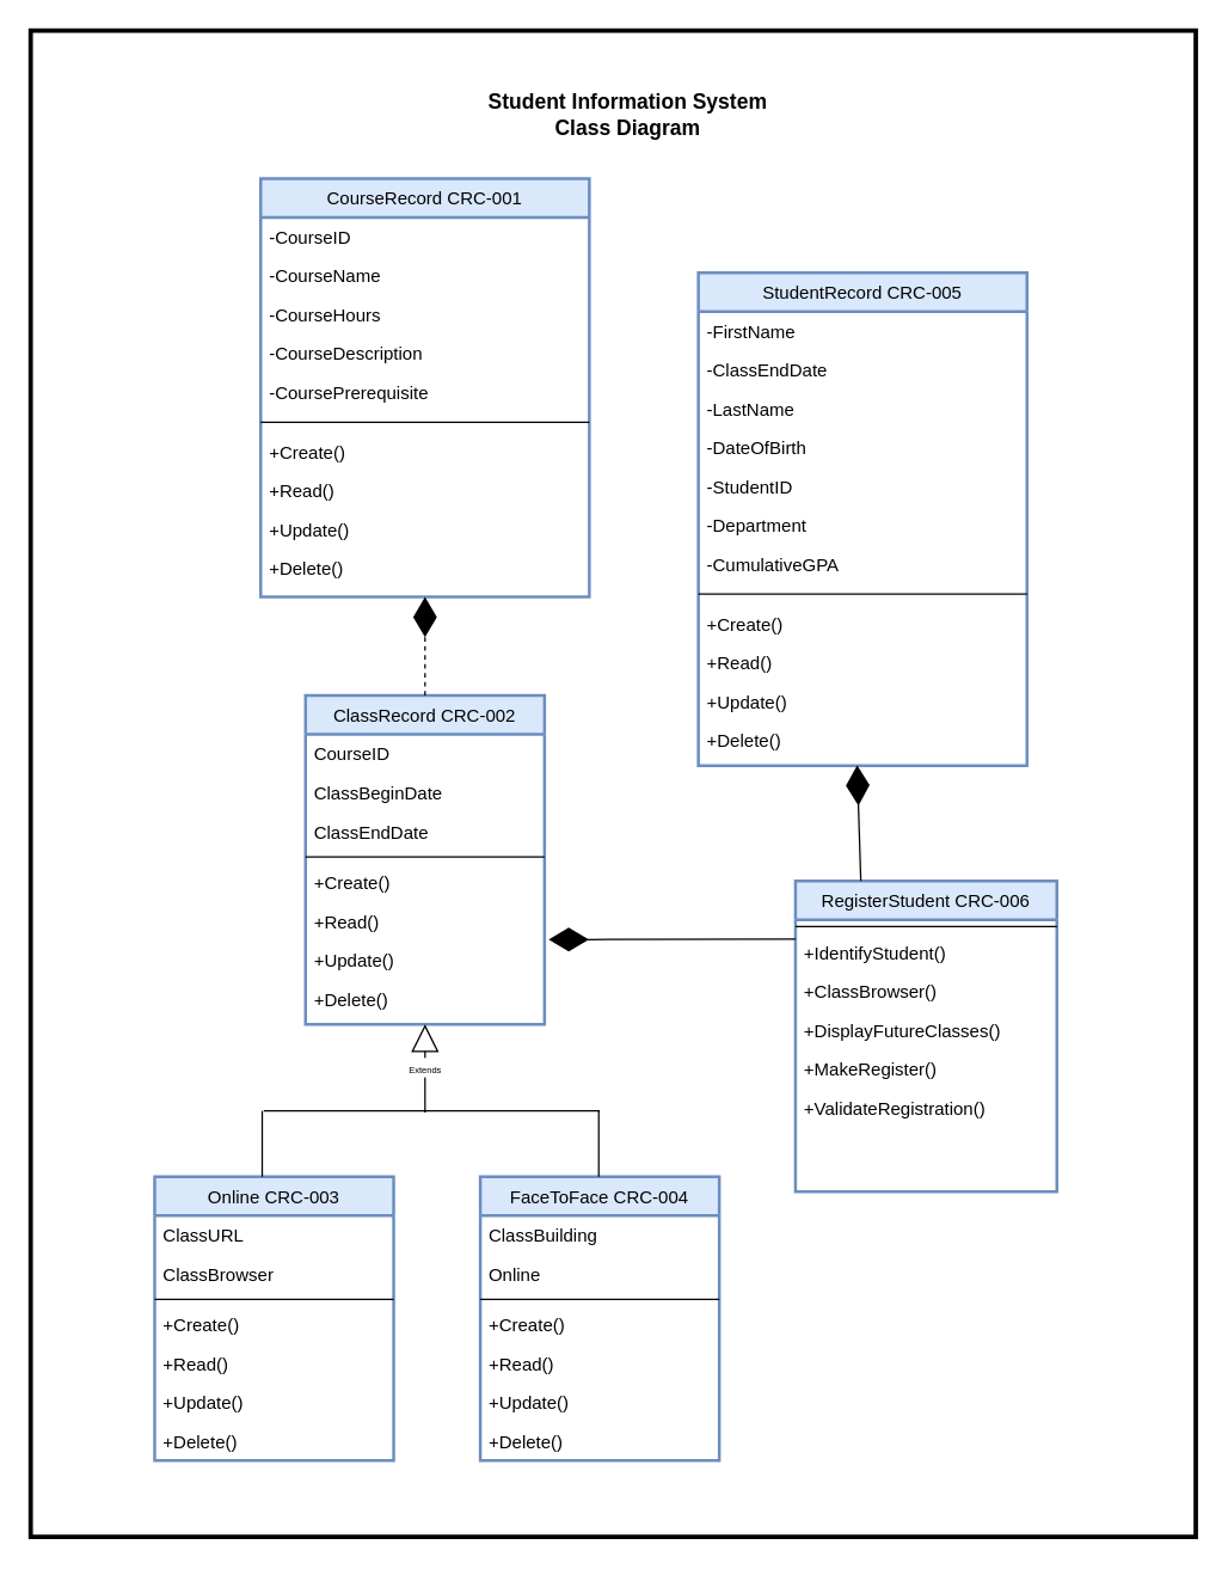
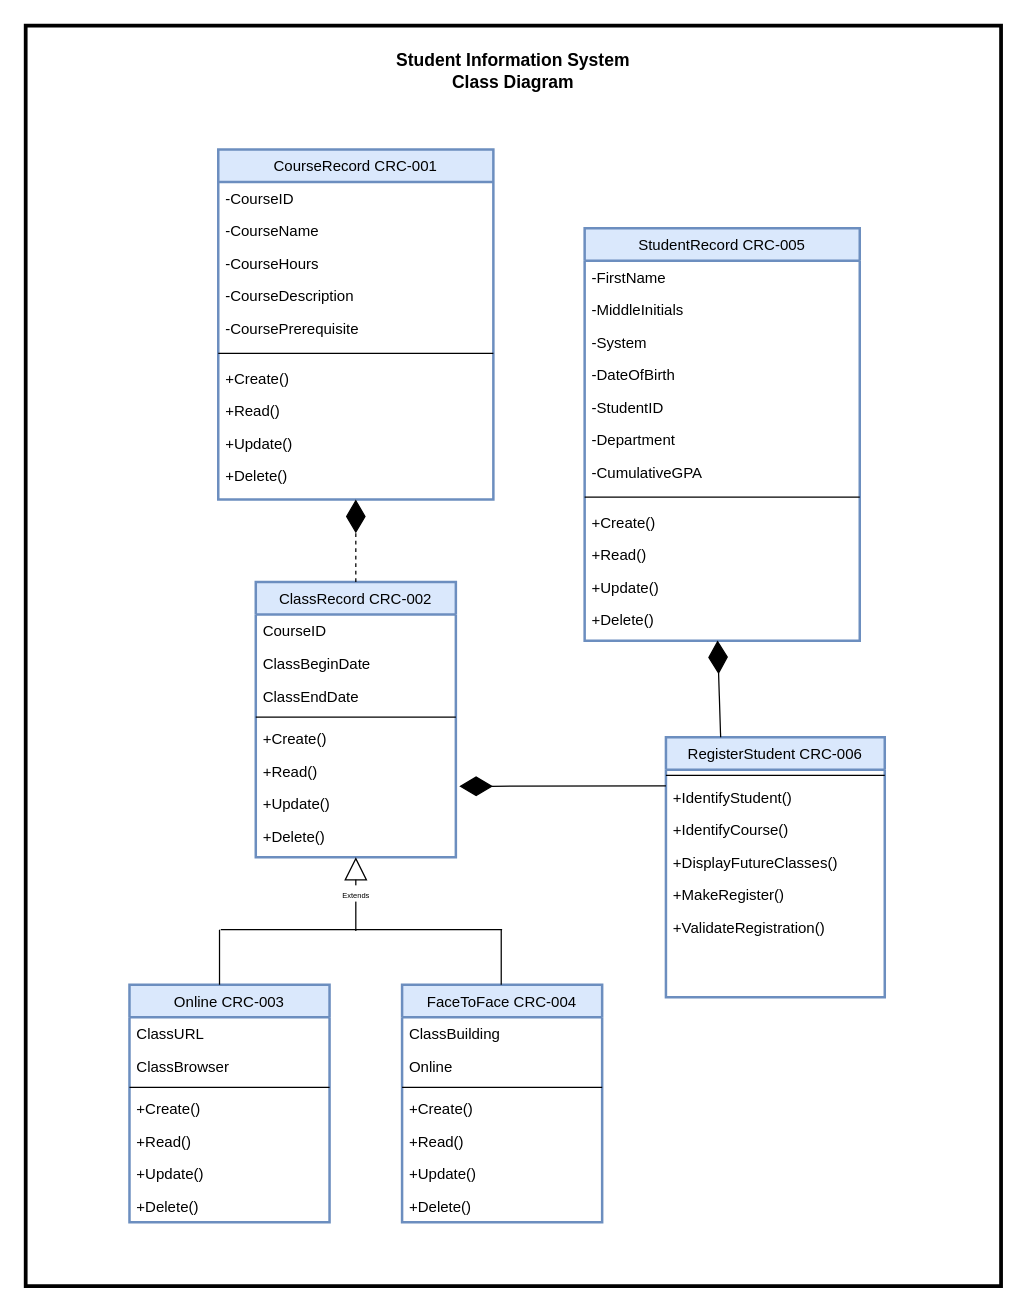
  <mxCell id="0" />
  <mxCell id="1" parent="0" />
  <mxCell id="2" value="ClassRecord CRC-002" style="swimlane;fontStyle=0;align=center;verticalAlign=top;childLayout=stackLayout;horizontal=1;startSize=26;horizontalStack=0;resizeParent=1;resizeLast=0;collapsible=1;marginBottom=0;rounded=0;shadow=0;strokeWidth=2;fillColor=#dae8fc;strokeColor=#6c8ebf;" vertex="1" parent="1"><mxGeometry x="204" y="465" width="160" height="220" as="geometry"><mxRectangle x="230" y="140" width="160" height="26" as="alternateBounds" /></mxGeometry></mxCell>
  <mxCell id="3" value="CourseID" style="text;align=left;verticalAlign=top;spacingLeft=4;spacingRight=4;overflow=hidden;rotatable=0;points=[[0,0.5],[1,0.5]];portConstraint=eastwest;" vertex="1" parent="2"><mxGeometry y="26" width="160" height="26" as="geometry" /></mxCell>
  <mxCell id="4" value="ClassBeginDate" style="text;align=left;verticalAlign=top;spacingLeft=4;spacingRight=4;overflow=hidden;rotatable=0;points=[[0,0.5],[1,0.5]];portConstraint=eastwest;rounded=0;shadow=0;html=0;" vertex="1" parent="2"><mxGeometry y="52" width="160" height="26" as="geometry" /></mxCell>
  <mxCell id="5" value="ClassEndDate" style="text;align=left;verticalAlign=top;spacingLeft=4;spacingRight=4;overflow=hidden;rotatable=0;points=[[0,0.5],[1,0.5]];portConstraint=eastwest;rounded=0;shadow=0;html=0;" vertex="1" parent="2"><mxGeometry y="78" width="160" height="26" as="geometry" /></mxCell>
  <mxCell id="6" value="" style="line;html=1;strokeWidth=1;align=left;verticalAlign=middle;spacingTop=-1;spacingLeft=3;spacingRight=3;rotatable=0;labelPosition=right;points=[];portConstraint=eastwest;" vertex="1" parent="2"><mxGeometry y="104" width="160" height="8" as="geometry" /></mxCell>
  <mxCell id="7" value="+Create()" style="text;align=left;verticalAlign=top;spacingLeft=4;spacingRight=4;overflow=hidden;rotatable=0;points=[[0,0.5],[1,0.5]];portConstraint=eastwest;" vertex="1" parent="2"><mxGeometry y="112" width="160" height="26" as="geometry" /></mxCell>
  <mxCell id="8" value="+Read()" style="text;align=left;verticalAlign=top;spacingLeft=4;spacingRight=4;overflow=hidden;rotatable=0;points=[[0,0.5],[1,0.5]];portConstraint=eastwest;" vertex="1" parent="2"><mxGeometry y="138" width="160" height="26" as="geometry" /></mxCell>
  <mxCell id="9" value="+Update()" style="text;align=left;verticalAlign=top;spacingLeft=4;spacingRight=4;overflow=hidden;rotatable=0;points=[[0,0.5],[1,0.5]];portConstraint=eastwest;" vertex="1" parent="2"><mxGeometry y="164" width="160" height="26" as="geometry" /></mxCell>
  <mxCell id="10" value="+Delete()" style="text;align=left;verticalAlign=top;spacingLeft=4;spacingRight=4;overflow=hidden;rotatable=0;points=[[0,0.5],[1,0.5]];portConstraint=eastwest;" vertex="1" parent="2"><mxGeometry y="190" width="160" height="26" as="geometry" /></mxCell>
  <mxCell id="11" value="CourseRecord CRC-001" style="swimlane;fontStyle=0;align=center;verticalAlign=top;childLayout=stackLayout;horizontal=1;startSize=26;horizontalStack=0;resizeParent=1;resizeLast=0;collapsible=1;marginBottom=0;rounded=0;shadow=0;strokeWidth=2;fillColor=#dae8fc;strokeColor=#6c8ebf;" vertex="1" parent="1"><mxGeometry x="174" y="119" width="220" height="280" as="geometry"><mxRectangle x="230" y="140" width="160" height="26" as="alternateBounds" /></mxGeometry></mxCell>
  <mxCell id="12" value="-CourseID" style="text;align=left;verticalAlign=top;spacingLeft=4;spacingRight=4;overflow=hidden;rotatable=0;points=[[0,0.5],[1,0.5]];portConstraint=eastwest;" vertex="1" parent="11"><mxGeometry y="26" width="220" height="26" as="geometry" /></mxCell>
  <mxCell id="13" value="-CourseName" style="text;align=left;verticalAlign=top;spacingLeft=4;spacingRight=4;overflow=hidden;rotatable=0;points=[[0,0.5],[1,0.5]];portConstraint=eastwest;rounded=0;shadow=0;html=0;" vertex="1" parent="11"><mxGeometry y="52" width="220" height="26" as="geometry" /></mxCell>
  <mxCell id="14" value="-CourseHours" style="text;align=left;verticalAlign=top;spacingLeft=4;spacingRight=4;overflow=hidden;rotatable=0;points=[[0,0.5],[1,0.5]];portConstraint=eastwest;rounded=0;shadow=0;html=0;" vertex="1" parent="11"><mxGeometry y="78" width="220" height="26" as="geometry" /></mxCell>
  <mxCell id="15" value="-CourseDescription" style="text;align=left;verticalAlign=top;spacingLeft=4;spacingRight=4;overflow=hidden;rotatable=0;points=[[0,0.5],[1,0.5]];portConstraint=eastwest;rounded=0;shadow=0;html=0;" vertex="1" parent="11"><mxGeometry y="104" width="220" height="26" as="geometry" /></mxCell>
  <mxCell id="16" value="-CoursePrerequisite" style="text;align=left;verticalAlign=top;spacingLeft=4;spacingRight=4;overflow=hidden;rotatable=0;points=[[0,0.5],[1,0.5]];portConstraint=eastwest;rounded=0;shadow=0;html=0;" vertex="1" parent="11"><mxGeometry y="130" width="220" height="26" as="geometry" /></mxCell>
  <mxCell id="17" value="" style="line;html=1;strokeWidth=1;align=left;verticalAlign=middle;spacingTop=-1;spacingLeft=3;spacingRight=3;rotatable=0;labelPosition=right;points=[];portConstraint=eastwest;" vertex="1" parent="11"><mxGeometry y="156" width="220" height="14" as="geometry" /></mxCell>
  <mxCell id="18" value="+Create()" style="text;align=left;verticalAlign=top;spacingLeft=4;spacingRight=4;overflow=hidden;rotatable=0;points=[[0,0.5],[1,0.5]];portConstraint=eastwest;" vertex="1" parent="11"><mxGeometry y="170" width="220" height="26" as="geometry" /></mxCell>
  <mxCell id="19" value="+Read()" style="text;align=left;verticalAlign=top;spacingLeft=4;spacingRight=4;overflow=hidden;rotatable=0;points=[[0,0.5],[1,0.5]];portConstraint=eastwest;" vertex="1" parent="11"><mxGeometry y="196" width="220" height="26" as="geometry" /></mxCell>
  <mxCell id="20" value="+Update()" style="text;align=left;verticalAlign=top;spacingLeft=4;spacingRight=4;overflow=hidden;rotatable=0;points=[[0,0.5],[1,0.5]];portConstraint=eastwest;" vertex="1" parent="11"><mxGeometry y="222" width="220" height="26" as="geometry" /></mxCell>
  <mxCell id="21" value="+Delete()" style="text;align=left;verticalAlign=top;spacingLeft=4;spacingRight=4;overflow=hidden;rotatable=0;points=[[0,0.5],[1,0.5]];portConstraint=eastwest;" vertex="1" parent="11"><mxGeometry y="248" width="220" height="26" as="geometry" /></mxCell>
  <mxCell id="22" value="Online CRC-003" style="swimlane;fontStyle=0;align=center;verticalAlign=top;childLayout=stackLayout;horizontal=1;startSize=26;horizontalStack=0;resizeParent=1;resizeLast=0;collapsible=1;marginBottom=0;rounded=0;shadow=0;strokeWidth=2;fillColor=#dae8fc;strokeColor=#6c8ebf;" vertex="1" parent="1"><mxGeometry x="103" y="787" width="160" height="190" as="geometry"><mxRectangle x="230" y="140" width="160" height="26" as="alternateBounds" /></mxGeometry></mxCell>
  <mxCell id="23" value="ClassURL" style="text;align=left;verticalAlign=top;spacingLeft=4;spacingRight=4;overflow=hidden;rotatable=0;points=[[0,0.5],[1,0.5]];portConstraint=eastwest;" vertex="1" parent="22"><mxGeometry y="26" width="160" height="26" as="geometry" /></mxCell>
  <mxCell id="24" value="ClassBrowser" style="text;align=left;verticalAlign=top;spacingLeft=4;spacingRight=4;overflow=hidden;rotatable=0;points=[[0,0.5],[1,0.5]];portConstraint=eastwest;rounded=0;shadow=0;html=0;" vertex="1" parent="22"><mxGeometry y="52" width="160" height="26" as="geometry" /></mxCell>
  <mxCell id="25" value="" style="line;html=1;strokeWidth=1;align=left;verticalAlign=middle;spacingTop=-1;spacingLeft=3;spacingRight=3;rotatable=0;labelPosition=right;points=[];portConstraint=eastwest;" vertex="1" parent="22"><mxGeometry y="78" width="160" height="8" as="geometry" /></mxCell>
  <mxCell id="26" value="+Create()" style="text;align=left;verticalAlign=top;spacingLeft=4;spacingRight=4;overflow=hidden;rotatable=0;points=[[0,0.5],[1,0.5]];portConstraint=eastwest;" vertex="1" parent="22"><mxGeometry y="86" width="160" height="26" as="geometry" /></mxCell>
  <mxCell id="27" value="+Read()" style="text;align=left;verticalAlign=top;spacingLeft=4;spacingRight=4;overflow=hidden;rotatable=0;points=[[0,0.5],[1,0.5]];portConstraint=eastwest;" vertex="1" parent="22"><mxGeometry y="112" width="160" height="26" as="geometry" /></mxCell>
  <mxCell id="28" value="+Update()" style="text;align=left;verticalAlign=top;spacingLeft=4;spacingRight=4;overflow=hidden;rotatable=0;points=[[0,0.5],[1,0.5]];portConstraint=eastwest;" vertex="1" parent="22"><mxGeometry y="138" width="160" height="26" as="geometry" /></mxCell>
  <mxCell id="29" value="+Delete()" style="text;align=left;verticalAlign=top;spacingLeft=4;spacingRight=4;overflow=hidden;rotatable=0;points=[[0,0.5],[1,0.5]];portConstraint=eastwest;" vertex="1" parent="22"><mxGeometry y="164" width="160" height="26" as="geometry" /></mxCell>
  <mxCell id="30" value="FaceToFace CRC-004" style="swimlane;fontStyle=0;align=center;verticalAlign=top;childLayout=stackLayout;horizontal=1;startSize=26;horizontalStack=0;resizeParent=1;resizeLast=0;collapsible=1;marginBottom=0;rounded=0;shadow=0;strokeWidth=2;fillColor=#dae8fc;strokeColor=#6c8ebf;" vertex="1" parent="1"><mxGeometry x="321" y="787" width="160" height="190" as="geometry"><mxRectangle x="230" y="140" width="160" height="26" as="alternateBounds" /></mxGeometry></mxCell>
  <mxCell id="31" value="ClassBuilding" style="text;align=left;verticalAlign=top;spacingLeft=4;spacingRight=4;overflow=hidden;rotatable=0;points=[[0,0.5],[1,0.5]];portConstraint=eastwest;" vertex="1" parent="30"><mxGeometry y="26" width="160" height="26" as="geometry" /></mxCell>
  <mxCell id="32" value="Online" style="text;align=left;verticalAlign=top;spacingLeft=4;spacingRight=4;overflow=hidden;rotatable=0;points=[[0,0.5],[1,0.5]];portConstraint=eastwest;rounded=0;shadow=0;html=0;" vertex="1" parent="30"><mxGeometry y="52" width="160" height="26" as="geometry" /></mxCell>
  <mxCell id="33" value="" style="line;html=1;strokeWidth=1;align=left;verticalAlign=middle;spacingTop=-1;spacingLeft=3;spacingRight=3;rotatable=0;labelPosition=right;points=[];portConstraint=eastwest;" vertex="1" parent="30"><mxGeometry y="78" width="160" height="8" as="geometry" /></mxCell>
  <mxCell id="34" value="+Create()" style="text;align=left;verticalAlign=top;spacingLeft=4;spacingRight=4;overflow=hidden;rotatable=0;points=[[0,0.5],[1,0.5]];portConstraint=eastwest;" vertex="1" parent="30"><mxGeometry y="86" width="160" height="26" as="geometry" /></mxCell>
  <mxCell id="35" value="+Read()" style="text;align=left;verticalAlign=top;spacingLeft=4;spacingRight=4;overflow=hidden;rotatable=0;points=[[0,0.5],[1,0.5]];portConstraint=eastwest;" vertex="1" parent="30"><mxGeometry y="112" width="160" height="26" as="geometry" /></mxCell>
  <mxCell id="36" value="+Update()" style="text;align=left;verticalAlign=top;spacingLeft=4;spacingRight=4;overflow=hidden;rotatable=0;points=[[0,0.5],[1,0.5]];portConstraint=eastwest;" vertex="1" parent="30"><mxGeometry y="138" width="160" height="26" as="geometry" /></mxCell>
  <mxCell id="37" value="+Delete()" style="text;align=left;verticalAlign=top;spacingLeft=4;spacingRight=4;overflow=hidden;rotatable=0;points=[[0,0.5],[1,0.5]];portConstraint=eastwest;" vertex="1" parent="30"><mxGeometry y="164" width="160" height="26" as="geometry" /></mxCell>
  <mxCell id="38" value="StudentRecord CRC-005" style="swimlane;fontStyle=0;align=center;verticalAlign=top;childLayout=stackLayout;horizontal=1;startSize=26;horizontalStack=0;resizeParent=1;resizeLast=0;collapsible=1;marginBottom=0;rounded=0;shadow=0;strokeWidth=2;fillColor=#dae8fc;strokeColor=#6c8ebf;" vertex="1" parent="1"><mxGeometry x="467" y="182" width="220" height="330" as="geometry"><mxRectangle x="230" y="140" width="160" height="26" as="alternateBounds" /></mxGeometry></mxCell>
  <mxCell id="39" value="-FirstName" style="text;align=left;verticalAlign=top;spacingLeft=4;spacingRight=4;overflow=hidden;rotatable=0;points=[[0,0.5],[1,0.5]];portConstraint=eastwest;" vertex="1" parent="38"><mxGeometry y="26" width="220" height="26" as="geometry" /></mxCell>
- <mxCell id="40" value="-ClassEndDate" style="text;align=left;verticalAlign=top;spacingLeft=4;spacingRight=4;overflow=hidden;rotatable=0;points=[[0,0.5],[1,0.5]];portConstraint=eastwest;rounded=0;shadow=0;html=0;" vertex="1" parent="38"><mxGeometry y="52" width="220" height="26" as="geometry" /></mxCell>
- <mxCell id="41" value="-LastName" style="text;align=left;verticalAlign=top;spacingLeft=4;spacingRight=4;overflow=hidden;rotatable=0;points=[[0,0.5],[1,0.5]];portConstraint=eastwest;rounded=0;shadow=0;html=0;" vertex="1" parent="38"><mxGeometry y="78" width="220" height="26" as="geometry" /></mxCell>
+ <mxCell id="40" value="-MiddleInitials" style="text;align=left;verticalAlign=top;spacingLeft=4;spacingRight=4;overflow=hidden;rotatable=0;points=[[0,0.5],[1,0.5]];portConstraint=eastwest;rounded=0;shadow=0;html=0;" vertex="1" parent="38"><mxGeometry y="52" width="220" height="26" as="geometry" /></mxCell>
+ <mxCell id="41" value="-System" style="text;align=left;verticalAlign=top;spacingLeft=4;spacingRight=4;overflow=hidden;rotatable=0;points=[[0,0.5],[1,0.5]];portConstraint=eastwest;rounded=0;shadow=0;html=0;" vertex="1" parent="38"><mxGeometry y="78" width="220" height="26" as="geometry" /></mxCell>
  <mxCell id="42" value="-DateOfBirth" style="text;align=left;verticalAlign=top;spacingLeft=4;spacingRight=4;overflow=hidden;rotatable=0;points=[[0,0.5],[1,0.5]];portConstraint=eastwest;rounded=0;shadow=0;html=0;" vertex="1" parent="38"><mxGeometry y="104" width="220" height="26" as="geometry" /></mxCell>
  <mxCell id="43" value="-StudentID" style="text;align=left;verticalAlign=top;spacingLeft=4;spacingRight=4;overflow=hidden;rotatable=0;points=[[0,0.5],[1,0.5]];portConstraint=eastwest;rounded=0;shadow=0;html=0;" vertex="1" parent="38"><mxGeometry y="130" width="220" height="26" as="geometry" /></mxCell>
  <mxCell id="44" value="-Department" style="text;align=left;verticalAlign=top;spacingLeft=4;spacingRight=4;overflow=hidden;rotatable=0;points=[[0,0.5],[1,0.5]];portConstraint=eastwest;" vertex="1" parent="38"><mxGeometry y="156" width="220" height="26" as="geometry" /></mxCell>
  <mxCell id="45" value="-CumulativeGPA" style="text;align=left;verticalAlign=top;spacingLeft=4;spacingRight=4;overflow=hidden;rotatable=0;points=[[0,0.5],[1,0.5]];portConstraint=eastwest;" vertex="1" parent="38"><mxGeometry y="182" width="220" height="26" as="geometry" /></mxCell>
  <mxCell id="46" value="" style="line;html=1;strokeWidth=1;align=left;verticalAlign=middle;spacingTop=-1;spacingLeft=3;spacingRight=3;rotatable=0;labelPosition=right;points=[];portConstraint=eastwest;" vertex="1" parent="38"><mxGeometry y="208" width="220" height="14" as="geometry" /></mxCell>
  <mxCell id="47" value="+Create()" style="text;align=left;verticalAlign=top;spacingLeft=4;spacingRight=4;overflow=hidden;rotatable=0;points=[[0,0.5],[1,0.5]];portConstraint=eastwest;" vertex="1" parent="38"><mxGeometry y="222" width="220" height="26" as="geometry" /></mxCell>
  <mxCell id="48" value="+Read()" style="text;align=left;verticalAlign=top;spacingLeft=4;spacingRight=4;overflow=hidden;rotatable=0;points=[[0,0.5],[1,0.5]];portConstraint=eastwest;" vertex="1" parent="38"><mxGeometry y="248" width="220" height="26" as="geometry" /></mxCell>
  <mxCell id="49" value="+Update()" style="text;align=left;verticalAlign=top;spacingLeft=4;spacingRight=4;overflow=hidden;rotatable=0;points=[[0,0.5],[1,0.5]];portConstraint=eastwest;" vertex="1" parent="38"><mxGeometry y="274" width="220" height="26" as="geometry" /></mxCell>
  <mxCell id="50" value="+Delete()" style="text;align=left;verticalAlign=top;spacingLeft=4;spacingRight=4;overflow=hidden;rotatable=0;points=[[0,0.5],[1,0.5]];portConstraint=eastwest;" vertex="1" parent="38"><mxGeometry y="300" width="220" height="26" as="geometry" /></mxCell>
  <mxCell id="51" value="" style="endArrow=diamondThin;endFill=1;endSize=24;html=1;entryX=0.5;entryY=1;entryDx=0;entryDy=0;exitX=0.5;exitY=0;exitDx=0;exitDy=0;dashed=1;" edge="1" parent="1" source="2" target="11"><mxGeometry width="160" relative="1" as="geometry"><mxPoint x="375" y="498" as="sourcePoint" /><mxPoint x="535" y="498" as="targetPoint" /></mxGeometry></mxCell>
  <mxCell id="52" value="RegisterStudent CRC-006" style="swimlane;fontStyle=0;align=center;verticalAlign=top;childLayout=stackLayout;horizontal=1;startSize=26;horizontalStack=0;resizeParent=1;resizeLast=0;collapsible=1;marginBottom=0;rounded=0;shadow=0;strokeWidth=2;fillColor=#dae8fc;strokeColor=#6c8ebf;" vertex="1" parent="1"><mxGeometry x="532" y="589" width="175" height="208" as="geometry"><mxRectangle x="230" y="140" width="160" height="26" as="alternateBounds" /></mxGeometry></mxCell>
  <mxCell id="53" value="" style="line;html=1;strokeWidth=1;align=left;verticalAlign=middle;spacingTop=-1;spacingLeft=3;spacingRight=3;rotatable=0;labelPosition=right;points=[];portConstraint=eastwest;" vertex="1" parent="52"><mxGeometry y="26" width="175" height="9" as="geometry" /></mxCell>
  <mxCell id="54" value="+IdentifyStudent()" style="text;align=left;verticalAlign=top;spacingLeft=4;spacingRight=4;overflow=hidden;rotatable=0;points=[[0,0.5],[1,0.5]];portConstraint=eastwest;" vertex="1" parent="52"><mxGeometry y="35" width="175" height="26" as="geometry" /></mxCell>
- <mxCell id="55" value="+ClassBrowser()" style="text;align=left;verticalAlign=top;spacingLeft=4;spacingRight=4;overflow=hidden;rotatable=0;points=[[0,0.5],[1,0.5]];portConstraint=eastwest;" vertex="1" parent="52"><mxGeometry y="61" width="175" height="26" as="geometry" /></mxCell>
+ <mxCell id="55" value="+IdentifyCourse()" style="text;align=left;verticalAlign=top;spacingLeft=4;spacingRight=4;overflow=hidden;rotatable=0;points=[[0,0.5],[1,0.5]];portConstraint=eastwest;" vertex="1" parent="52"><mxGeometry y="61" width="175" height="26" as="geometry" /></mxCell>
  <mxCell id="56" value="+DisplayFutureClasses()" style="text;align=left;verticalAlign=top;spacingLeft=4;spacingRight=4;overflow=hidden;rotatable=0;points=[[0,0.5],[1,0.5]];portConstraint=eastwest;" vertex="1" parent="52"><mxGeometry y="87" width="175" height="26" as="geometry" /></mxCell>
  <mxCell id="57" value="+MakeRegister()" style="text;align=left;verticalAlign=top;spacingLeft=4;spacingRight=4;overflow=hidden;rotatable=0;points=[[0,0.5],[1,0.5]];portConstraint=eastwest;" vertex="1" parent="52"><mxGeometry y="113" width="175" height="26" as="geometry" /></mxCell>
  <mxCell id="58" value="+ValidateRegistration()" style="text;align=left;verticalAlign=top;spacingLeft=4;spacingRight=4;overflow=hidden;rotatable=0;points=[[0,0.5],[1,0.5]];portConstraint=eastwest;" vertex="1" parent="52"><mxGeometry y="139" width="175" height="26" as="geometry" /></mxCell>
  <mxCell id="59" value="" style="endArrow=none;html=1;exitX=0.5;exitY=0;exitDx=0;exitDy=0;" edge="1" parent="1"><mxGeometry width="50" height="50" relative="1" as="geometry"><mxPoint x="175" y="787" as="sourcePoint" /><mxPoint x="175" y="743" as="targetPoint" /></mxGeometry></mxCell>
  <mxCell id="60" value="" style="endArrow=none;html=1;exitX=0.5;exitY=0;exitDx=0;exitDy=0;" edge="1" parent="1"><mxGeometry width="50" height="50" relative="1" as="geometry"><mxPoint x="400.29" y="787" as="sourcePoint" /><mxPoint x="400.29" y="743" as="targetPoint" /></mxGeometry></mxCell>
  <mxCell id="61" value="" style="endArrow=none;html=1;" edge="1" parent="1"><mxGeometry width="50" height="50" relative="1" as="geometry"><mxPoint x="176" y="743" as="sourcePoint" /><mxPoint x="401" y="743" as="targetPoint" /></mxGeometry></mxCell>
  <mxCell id="62" value="&lt;font style=&quot;font-size: 6px&quot;&gt;Extends&lt;/font&gt;" style="endArrow=block;endSize=16;endFill=0;html=1;entryX=0.5;entryY=1;entryDx=0;entryDy=0;" edge="1" parent="1" target="2"><mxGeometry width="160" relative="1" as="geometry"><mxPoint x="284" y="744" as="sourcePoint" /><mxPoint x="462" y="723" as="targetPoint" /></mxGeometry></mxCell>
  <mxCell id="63" value="" style="endArrow=diamondThin;endFill=1;endSize=24;html=1;exitX=0.25;exitY=0;exitDx=0;exitDy=0;entryX=0.483;entryY=1.141;entryDx=0;entryDy=0;entryPerimeter=0;" edge="1" parent="1" source="52" target="50"><mxGeometry width="160" relative="1" as="geometry"><mxPoint x="581.17" y="578" as="sourcePoint" /><mxPoint x="581" y="528" as="targetPoint" /></mxGeometry></mxCell>
  <mxCell id="64" value="" style="endArrow=diamondThin;endFill=1;endSize=24;html=1;exitX=0;exitY=0.5;exitDx=0;exitDy=0;entryX=1.017;entryY=0.974;entryDx=0;entryDy=0;entryPerimeter=0;" edge="1" parent="1" target="8"><mxGeometry width="160" relative="1" as="geometry"><mxPoint x="532" y="628" as="sourcePoint" /><mxPoint x="383" y="616" as="targetPoint" /></mxGeometry></mxCell>
  <mxCell id="65" value="" style="rounded=0;whiteSpace=wrap;html=1;strokeWidth=3;fillColor=none;" vertex="1" parent="1"><mxGeometry x="20" y="20" width="780" height="1008" as="geometry" /></mxCell>
- <mxCell id="66" value="&lt;font style=&quot;font-size: 14px&quot;&gt;Student Information System &lt;br&gt;Class Diagram&lt;/font&gt;" style="text;html=1;strokeColor=none;fillColor=none;align=center;verticalAlign=middle;whiteSpace=wrap;rounded=0;fontStyle=1" vertex="1" parent="1"><mxGeometry x="306" y="62" width="228" height="28" as="geometry" /></mxCell>
+ <mxCell id="66" value="&lt;font style=&quot;font-size: 14px&quot;&gt;Student Information System &lt;br&gt;Class Diagram&lt;/font&gt;" style="text;html=1;strokeColor=none;fillColor=none;align=center;verticalAlign=middle;whiteSpace=wrap;rounded=0;fontStyle=1" vertex="1" parent="1"><mxGeometry x="296" y="42" width="228" height="28" as="geometry" /></mxCell>
